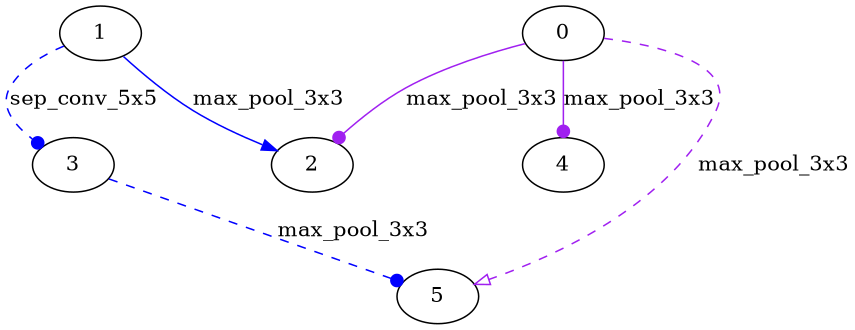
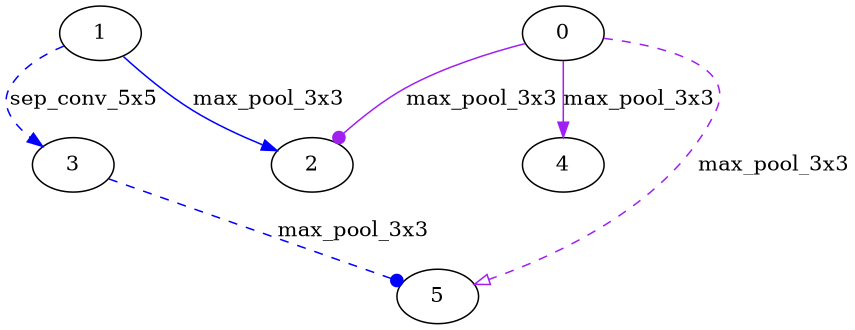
  digraph {
    edge [arrowhead=dot color=blue style=solid]
    1
    2
    3
    5
    0
    4
    1 -> 2 [arrowhead=normal label=max_pool_3x3]
-   1 -> 3 [label=sep_conv_5x5 style=dashed]
+   1 -> 3 [arrowhead=normal label=sep_conv_5x5 style=dashed]
    3 -> 5 [label=max_pool_3x3 style=dashed]
    0 -> 2 [color=purple label=max_pool_3x3]
    0 -> 5 [arrowhead=onormal color=purple label=max_pool_3x3 style=dashed]
-   0 -> 4 [color=purple label=max_pool_3x3]
+   0 -> 4 [arrowhead=normal color=purple label=max_pool_3x3]
  }
